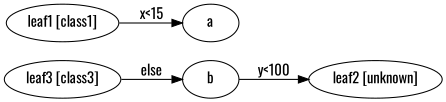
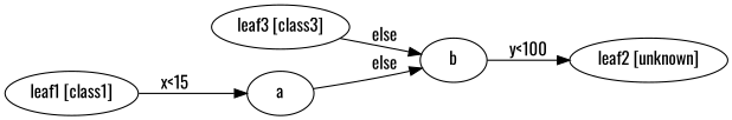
  digraph {
    fontname=Oswald
    rankdir=LR
    node [fontname=Oswald]
    edge [fontname=Oswald]
    n1 [label=b]
    n2 [label="leaf2 [unknown]"]
    n3 [label="leaf3 [class3]"]
    n4 [label=a]
    n5 [label="leaf1 [class1]"]
    n1 -> n2 [label="y<100"]
    n3 -> n1 [label=else]
+   n4 -> n1 [label=else]
    n5 -> n4 [label="x<15"]
  }
